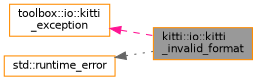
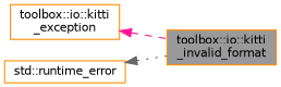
  digraph {
    rankdir=LR
    node [color=darkorange fillcolor=white fontname=Helvetica fontsize=10 shape=box style=filled]
    edge [dir=back fontname=Helvetica fontsize=10 labelfontname=Helvetica labelfontsize=10]
-   n1 [fillcolor=grey60 fontcolor=black height=0.2 label="kitti::io::kitti\l_invalid_format" width=0.4]
+   n1 [fillcolor=grey60 fontcolor=black height=0.2 label="toolbox::io::kitti\l_invalid_format" width=0.4]
    n2 [height=0.2 label="toolbox::io::kitti\l_exception" width=0.4]
    n3 [height=0.2 label="std::runtime_error" width=0.4]
    n2 -> n1 [color=deeppink style=dashed]
    n3 -> n1 [color=gray40 style=dotted]
  }
